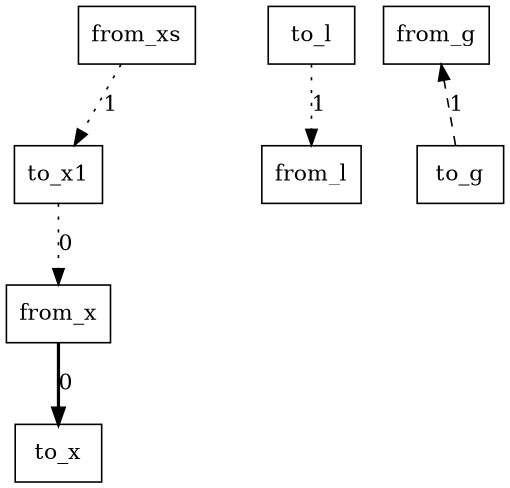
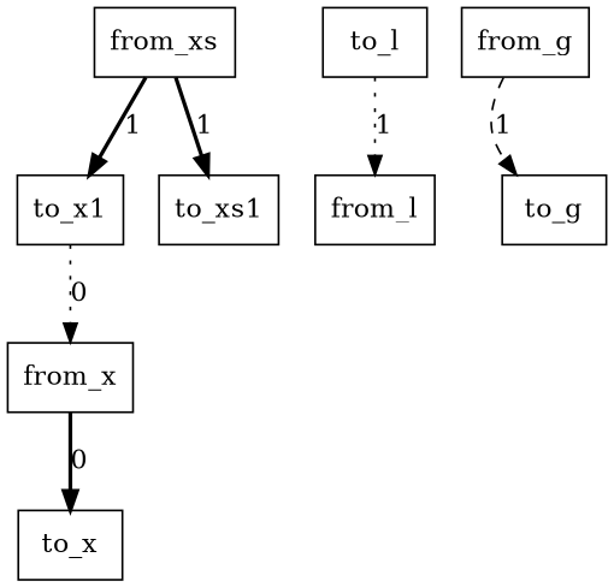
  digraph {
    rankdir=TB
    node [fillcolor=white shape=box style=filled]
    edge [style=bold]
    n1 [label=<from_x>]
    n2 [label=<to_x>]
    n3 [label=<from_xs>]
    n4 [label=<to_x1>]
+   n5 [label=<to_xs1>]
    n6 [label=<from_l>]
    n7 [label=<to_l>]
    n8 [label=<from_g>]
    n9 [label=<to_g>]
    n1 -> n2 [label=0]
-   n3 -> n4 [label=1 style=dotted]
+   n3 -> n4 [label=1]
+   n3 -> n5 [label=1]
    n4 -> n1 [label=0 style=dotted]
    n7 -> n6 [label=1 style=dotted]
-   n9 -> n8 [label=1 style=dashed]
+   n8 -> n9 [label=1 style=dashed]
  }
